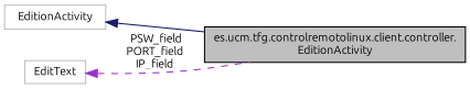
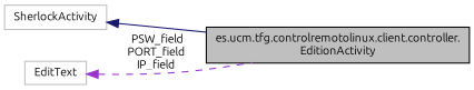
  digraph {
    rankdir=LR
    fontname=Ubuntu
    node [color=grey75 fillcolor=white fontname=Ubuntu fontsize=10 shape=record style=filled]
    edge [dir=back fontname=Ubuntu fontsize=10 labelfontname=Helvetica labelfontsize=10]
    n1 [color=black fillcolor=grey75 fontcolor=black height=0.2 label="es.ucm.tfg.controlremotolinux.client.controller.\lEditionActivity" width=0.4]
-   n2 [height=0.2 label=EditionActivity width=0.4]
+   n2 [height=0.2 label=SherlockActivity width=0.4]
    n3 [height=0.2 label=EditText width=0.4]
    n2 -> n1 [color=midnightblue style=solid]
    n3 -> n1 [color=darkorchid3 label=" PSW_field\nPORT_field\nIP_field" style=dashed]
  }
